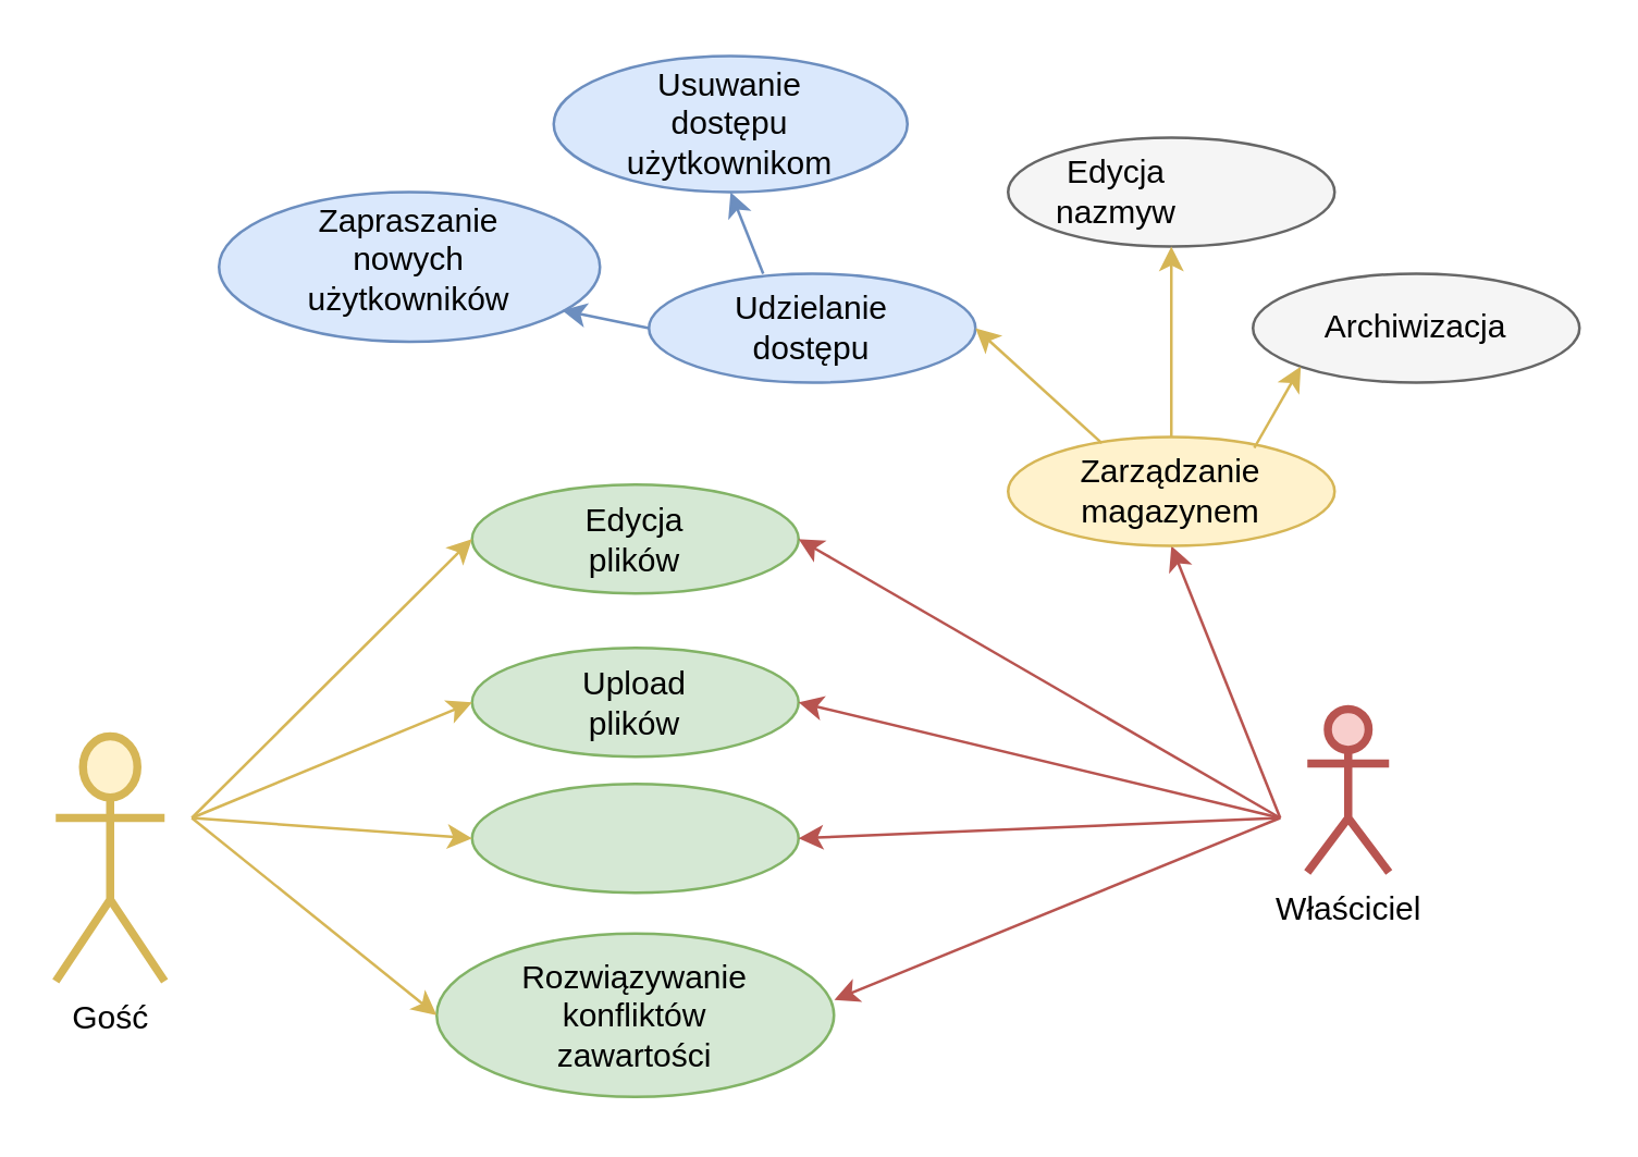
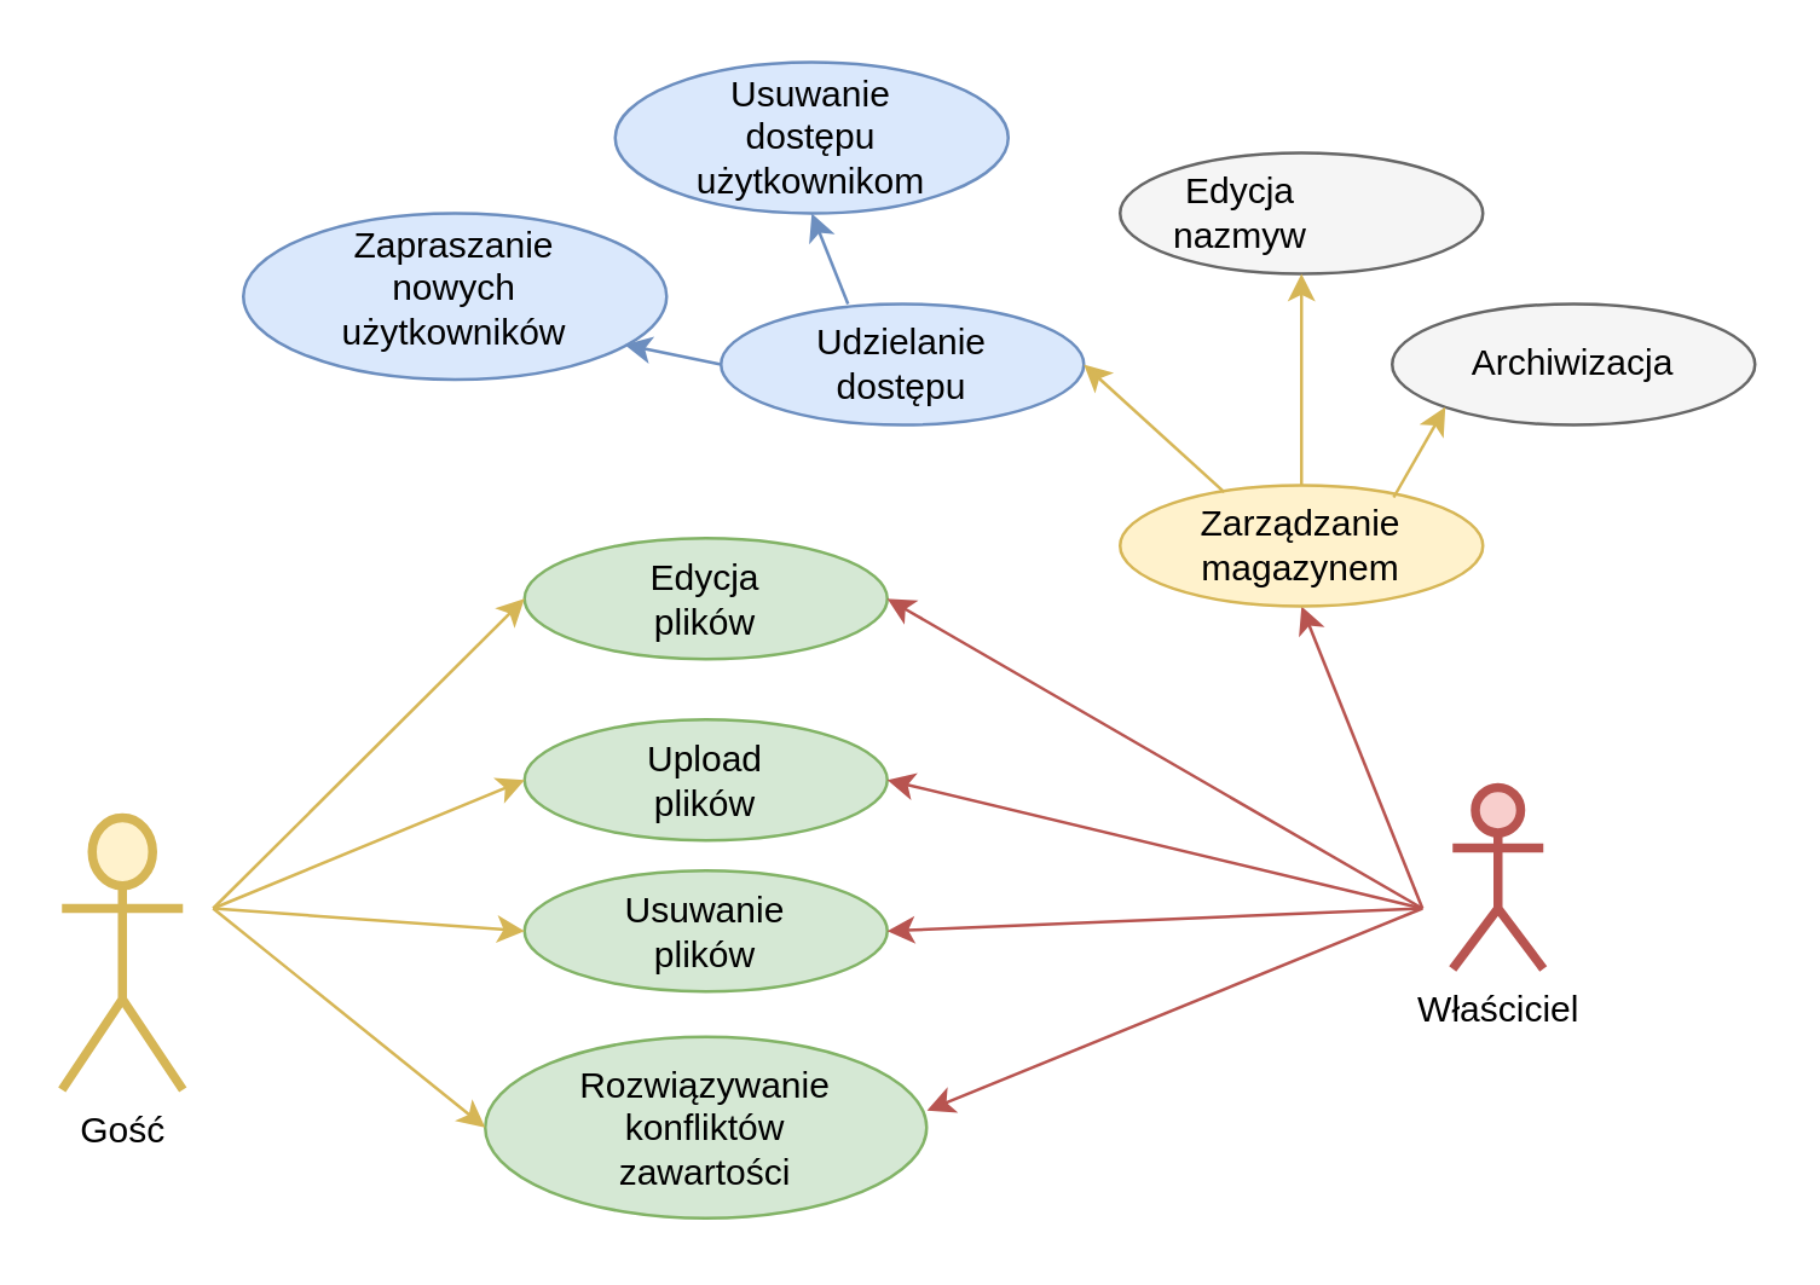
  <mxCell id="0" />
  <mxCell id="1" parent="0" />
  <mxCell id="2" value="Gość" style="shape=umlActor;verticalLabelPosition=bottom;verticalAlign=top;html=1;outlineConnect=0;fillColor=#fff2cc;strokeColor=#d6b656;strokeWidth=3;" vertex="1" parent="1"><mxGeometry x="20" y="270" width="40" height="90" as="geometry" /></mxCell>
  <mxCell id="3" value="" style="ellipse;whiteSpace=wrap;html=1;fillColor=#d5e8d4;strokeColor=#82b366;" vertex="1" parent="1"><mxGeometry x="173" y="177.5" width="120" height="40" as="geometry" /></mxCell>
  <mxCell id="4" value="Edycja plików" style="text;html=1;align=center;verticalAlign=middle;whiteSpace=wrap;rounded=0;" vertex="1" parent="1"><mxGeometry x="203" y="182.5" width="60" height="30" as="geometry" /></mxCell>
  <mxCell id="5" value="" style="ellipse;whiteSpace=wrap;html=1;fillColor=#d5e8d4;strokeColor=#82b366;" vertex="1" parent="1"><mxGeometry x="173" y="237.5" width="120" height="40" as="geometry" /></mxCell>
  <mxCell id="6" value="Upload plików" style="text;html=1;align=center;verticalAlign=middle;whiteSpace=wrap;rounded=0;" vertex="1" parent="1"><mxGeometry x="203" y="242.5" width="60" height="30" as="geometry" /></mxCell>
  <mxCell id="7" value="" style="endArrow=classic;html=1;rounded=0;entryX=0;entryY=0.5;entryDx=0;entryDy=0;fillColor=#fff2cc;strokeColor=#d6b656;" edge="1" parent="1" target="3"><mxGeometry width="50" height="50" relative="1" as="geometry"><mxPoint x="70" y="300" as="sourcePoint" /><mxPoint x="320" y="315" as="targetPoint" /></mxGeometry></mxCell>
  <mxCell id="8" value="" style="endArrow=classic;html=1;rounded=0;entryX=0;entryY=0.5;entryDx=0;entryDy=0;fillColor=#fff2cc;strokeColor=#d6b656;" edge="1" parent="1" target="5"><mxGeometry width="50" height="50" relative="1" as="geometry"><mxPoint x="70" y="300" as="sourcePoint" /><mxPoint x="148" y="284" as="targetPoint" /></mxGeometry></mxCell>
  <mxCell id="9" value="Właściciel" style="shape=umlActor;verticalLabelPosition=bottom;verticalAlign=top;html=1;outlineConnect=0;fillColor=#f8cecc;strokeColor=#b85450;strokeWidth=3;" vertex="1" parent="1"><mxGeometry x="480" y="260" width="30" height="60" as="geometry" /></mxCell>
  <mxCell id="10" value="" style="ellipse;whiteSpace=wrap;html=1;fillColor=#d5e8d4;strokeColor=#82b366;" vertex="1" parent="1"><mxGeometry x="173" y="287.5" width="120" height="40" as="geometry" /></mxCell>
+ <mxCell id="11" value="Usuwanie plików" style="text;html=1;align=center;verticalAlign=middle;whiteSpace=wrap;rounded=0;" vertex="1" parent="1"><mxGeometry x="203" y="292.5" width="60" height="30" as="geometry" /></mxCell>
  <mxCell id="12" value="" style="ellipse;whiteSpace=wrap;html=1;fillColor=#d5e8d4;strokeColor=#82b366;" vertex="1" parent="1"><mxGeometry x="160" y="342.5" width="146" height="60" as="geometry" /></mxCell>
  <mxCell id="13" value="Rozwiązywanie konfliktów zawartości" style="text;html=1;align=center;verticalAlign=middle;whiteSpace=wrap;rounded=0;" vertex="1" parent="1"><mxGeometry x="203" y="357.5" width="60" height="30" as="geometry" /></mxCell>
  <mxCell id="14" value="" style="endArrow=classic;html=1;rounded=0;entryX=0;entryY=0.5;entryDx=0;entryDy=0;fillColor=#fff2cc;strokeColor=#d6b656;" edge="1" parent="1" target="12"><mxGeometry width="50" height="50" relative="1" as="geometry"><mxPoint x="70" y="300" as="sourcePoint" /><mxPoint x="183" y="268" as="targetPoint" /></mxGeometry></mxCell>
  <mxCell id="15" value="" style="endArrow=classic;html=1;rounded=0;entryX=0;entryY=0.5;entryDx=0;entryDy=0;fillColor=#fff2cc;strokeColor=#d6b656;" edge="1" parent="1" target="10"><mxGeometry width="50" height="50" relative="1" as="geometry"><mxPoint x="70" y="300" as="sourcePoint" /><mxPoint x="193" y="278" as="targetPoint" /></mxGeometry></mxCell>
  <mxCell id="16" value="" style="endArrow=classic;html=1;rounded=0;entryX=1;entryY=0.5;entryDx=0;entryDy=0;fillColor=#f8cecc;strokeColor=#b85450;" edge="1" parent="1" target="3"><mxGeometry width="50" height="50" relative="1" as="geometry"><mxPoint x="470" y="300" as="sourcePoint" /><mxPoint x="183" y="268" as="targetPoint" /></mxGeometry></mxCell>
  <mxCell id="17" value="" style="endArrow=classic;html=1;rounded=0;entryX=1;entryY=0.5;entryDx=0;entryDy=0;fillColor=#f8cecc;strokeColor=#b85450;" edge="1" parent="1" target="5"><mxGeometry width="50" height="50" relative="1" as="geometry"><mxPoint x="470" y="300" as="sourcePoint" /><mxPoint x="303" y="208" as="targetPoint" /></mxGeometry></mxCell>
  <mxCell id="18" value="" style="endArrow=classic;html=1;rounded=0;entryX=1;entryY=0.5;entryDx=0;entryDy=0;fillColor=#f8cecc;strokeColor=#b85450;" edge="1" parent="1" target="10"><mxGeometry width="50" height="50" relative="1" as="geometry"><mxPoint x="470" y="300" as="sourcePoint" /><mxPoint x="303" y="268" as="targetPoint" /></mxGeometry></mxCell>
  <mxCell id="19" value="" style="endArrow=classic;html=1;rounded=0;entryX=1.001;entryY=0.406;entryDx=0;entryDy=0;fillColor=#f8cecc;strokeColor=#b85450;entryPerimeter=0;" edge="1" parent="1" target="12"><mxGeometry width="50" height="50" relative="1" as="geometry"><mxPoint x="470" y="300" as="sourcePoint" /><mxPoint x="313" y="278" as="targetPoint" /></mxGeometry></mxCell>
  <mxCell id="20" value="" style="ellipse;whiteSpace=wrap;html=1;fillColor=#dae8fc;strokeColor=#6c8ebf;" vertex="1" parent="1"><mxGeometry x="238" y="100" width="120" height="40" as="geometry" /></mxCell>
  <mxCell id="21" value="Udzielanie dostępu" style="text;html=1;align=center;verticalAlign=middle;whiteSpace=wrap;rounded=0;" vertex="1" parent="1"><mxGeometry x="268" y="105" width="60" height="30" as="geometry" /></mxCell>
  <mxCell id="22" value="" style="ellipse;whiteSpace=wrap;html=1;fillColor=#dae8fc;strokeColor=#6c8ebf;" vertex="1" parent="1"><mxGeometry x="80" y="70" width="140" height="55" as="geometry" /></mxCell>
  <mxCell id="23" value="Zapraszanie nowych użytkowników" style="text;html=1;align=center;verticalAlign=middle;whiteSpace=wrap;rounded=0;" vertex="1" parent="1"><mxGeometry x="120" y="80" width="60" height="30" as="geometry" /></mxCell>
  <mxCell id="24" value="" style="ellipse;whiteSpace=wrap;html=1;fillColor=#dae8fc;strokeColor=#6c8ebf;" vertex="1" parent="1"><mxGeometry x="203" y="20" width="130" height="50" as="geometry" /></mxCell>
  <mxCell id="25" value="Usuwanie dostępu użytkownikom" style="text;html=1;align=center;verticalAlign=middle;whiteSpace=wrap;rounded=0;" vertex="1" parent="1"><mxGeometry x="238" y="30" width="60" height="30" as="geometry" /></mxCell>
  <mxCell id="26" value="" style="endArrow=classic;html=1;rounded=0;fillColor=#f8cecc;strokeColor=#b85450;entryX=0.5;entryY=1;entryDx=0;entryDy=0;" edge="1" parent="1" target="29"><mxGeometry width="50" height="50" relative="1" as="geometry"><mxPoint x="470" y="300" as="sourcePoint" /><mxPoint x="430" y="210" as="targetPoint" /></mxGeometry></mxCell>
  <mxCell id="27" value="" style="endArrow=classic;html=1;rounded=0;entryX=0.9;entryY=0.79;entryDx=0;entryDy=0;fillColor=#dae8fc;strokeColor=#6c8ebf;entryPerimeter=0;exitX=0;exitY=0.5;exitDx=0;exitDy=0;" edge="1" parent="1" source="20" target="22"><mxGeometry width="50" height="50" relative="1" as="geometry"><mxPoint x="365" y="290" as="sourcePoint" /><mxPoint x="188" y="188" as="targetPoint" /></mxGeometry></mxCell>
  <mxCell id="28" value="" style="endArrow=classic;html=1;rounded=0;entryX=0.5;entryY=1;entryDx=0;entryDy=0;fillColor=#dae8fc;strokeColor=#6c8ebf;exitX=0.35;exitY=0;exitDx=0;exitDy=0;exitPerimeter=0;" edge="1" parent="1" source="20" target="24"><mxGeometry width="50" height="50" relative="1" as="geometry"><mxPoint x="375" y="300" as="sourcePoint" /><mxPoint x="198" y="198" as="targetPoint" /></mxGeometry></mxCell>
  <mxCell id="29" value="" style="ellipse;whiteSpace=wrap;html=1;fillColor=#fff2cc;strokeColor=#d6b656;" vertex="1" parent="1"><mxGeometry x="370" y="160" width="120" height="40" as="geometry" /></mxCell>
  <mxCell id="30" value="Zarządzanie magazynem" style="text;html=1;align=center;verticalAlign=middle;whiteSpace=wrap;rounded=0;" vertex="1" parent="1"><mxGeometry x="400" y="165" width="60" height="30" as="geometry" /></mxCell>
  <mxCell id="31" value="" style="ellipse;whiteSpace=wrap;html=1;fillColor=#f5f5f5;strokeColor=#666666;fontColor=#333333;" vertex="1" parent="1"><mxGeometry x="370" y="50" width="120" height="40" as="geometry" /></mxCell>
  <mxCell id="32" value="Edycja nazmyw" style="text;html=1;align=center;verticalAlign=middle;whiteSpace=wrap;rounded=0;" vertex="1" parent="1"><mxGeometry x="380" y="55" width="60" height="30" as="geometry" /></mxCell>
  <mxCell id="33" value="" style="ellipse;whiteSpace=wrap;html=1;fillColor=#f5f5f5;strokeColor=#666666;fontColor=#333333;" vertex="1" parent="1"><mxGeometry x="460" y="100" width="120" height="40" as="geometry" /></mxCell>
  <mxCell id="34" value="Archiwizacja" style="text;html=1;align=center;verticalAlign=middle;whiteSpace=wrap;rounded=0;" vertex="1" parent="1"><mxGeometry x="490" y="105" width="60" height="30" as="geometry" /></mxCell>
  <mxCell id="35" value="" style="endArrow=classic;html=1;rounded=0;fillColor=#fff2cc;strokeColor=#d6b656;entryX=1;entryY=0.5;entryDx=0;entryDy=0;exitX=0.287;exitY=0.057;exitDx=0;exitDy=0;exitPerimeter=0;" edge="1" parent="1" source="29" target="20"><mxGeometry width="50" height="50" relative="1" as="geometry"><mxPoint x="480" y="310" as="sourcePoint" /><mxPoint x="440" y="210" as="targetPoint" /></mxGeometry></mxCell>
  <mxCell id="36" value="" style="endArrow=classic;html=1;rounded=0;fillColor=#fff2cc;strokeColor=#d6b656;entryX=0.5;entryY=1;entryDx=0;entryDy=0;exitX=0.5;exitY=0;exitDx=0;exitDy=0;" edge="1" parent="1" source="29" target="31"><mxGeometry width="50" height="50" relative="1" as="geometry"><mxPoint x="490" y="320" as="sourcePoint" /><mxPoint x="450" y="220" as="targetPoint" /></mxGeometry></mxCell>
  <mxCell id="37" value="" style="endArrow=classic;html=1;rounded=0;fillColor=#fff2cc;strokeColor=#d6b656;entryX=0;entryY=1;entryDx=0;entryDy=0;exitX=0.754;exitY=0.1;exitDx=0;exitDy=0;exitPerimeter=0;" edge="1" parent="1" source="29" target="33"><mxGeometry width="50" height="50" relative="1" as="geometry"><mxPoint x="500" y="330" as="sourcePoint" /><mxPoint x="460" y="230" as="targetPoint" /></mxGeometry></mxCell>
